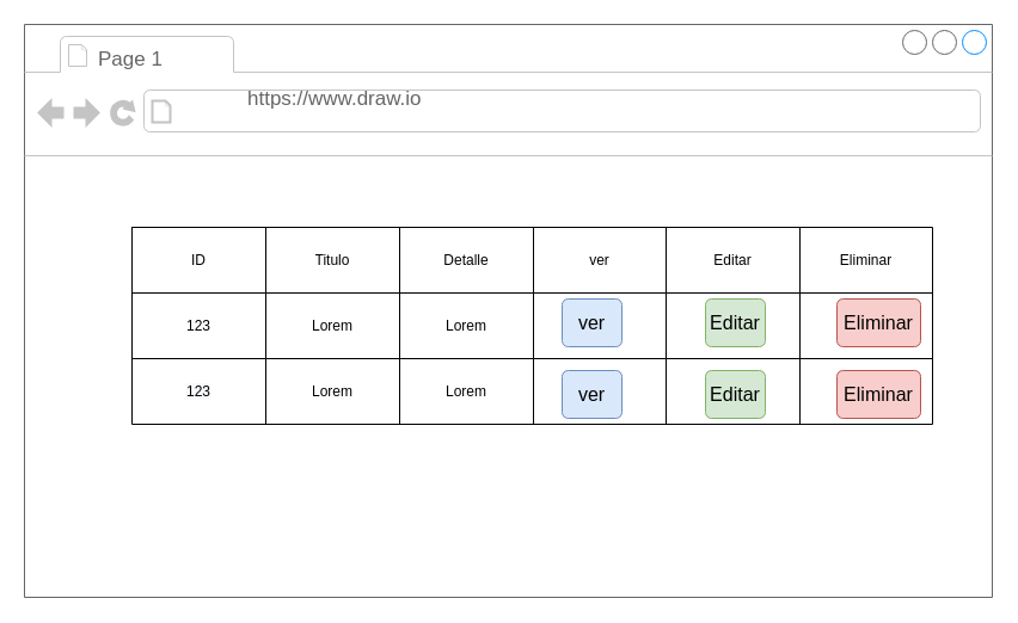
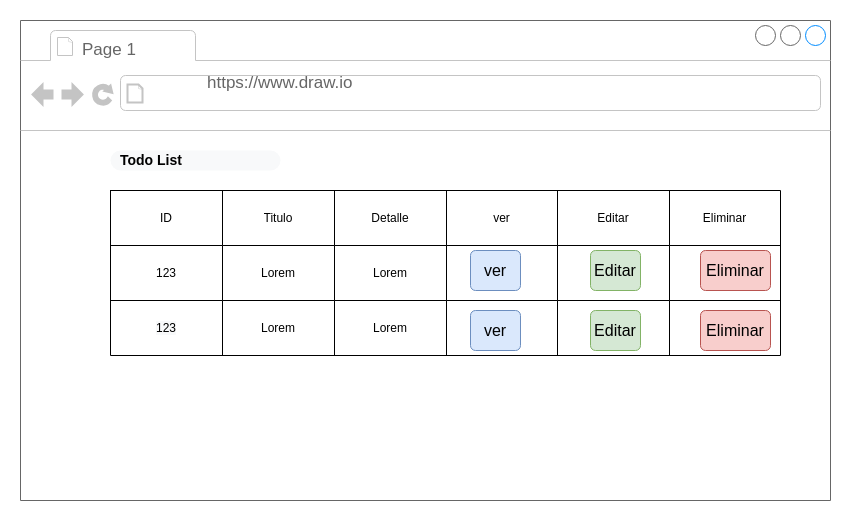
  <mxCell id="0" />
  <mxCell id="1" parent="0" />
  <mxCell id="2" value="" style="strokeWidth=1;shadow=0;dashed=0;align=center;html=1;shape=mxgraph.mockup.containers.browserWindow;rSize=0;strokeColor=#666666;strokeColor2=#008cff;strokeColor3=#c4c4c4;mainText=,;recursiveResize=0;" vertex="1" parent="1"><mxGeometry y="20" width="810" height="480" as="geometry" x="20" /></mxCell>
  <mxCell id="3" value="Page 1" style="strokeWidth=1;shadow=0;dashed=0;align=center;html=1;shape=mxgraph.mockup.containers.anchor;fontSize=17;fontColor=#666666;align=left;" vertex="1" parent="2"><mxGeometry x="60" y="12" width="85" height="35" as="geometry" /></mxCell>
  <mxCell id="4" value="https://www.draw.io" style="strokeWidth=1;shadow=0;dashed=0;align=center;html=1;shape=mxgraph.mockup.containers.anchor;rSize=0;fontSize=17;fontColor=#666666;align=left;" vertex="1" parent="2"><mxGeometry x="185" y="50" width="250" height="26" as="geometry" /></mxCell>
  <mxCell id="5" value="" style="shape=table;html=1;whiteSpace=wrap;startSize=0;container=1;collapsible=0;childLayout=tableLayout;" vertex="1" parent="2"><mxGeometry x="90" y="170" width="670" height="165" as="geometry" /></mxCell>
  <mxCell id="6" value="" style="shape=partialRectangle;html=1;whiteSpace=wrap;collapsible=0;dropTarget=0;pointerEvents=0;fillColor=none;top=0;left=0;bottom=0;right=0;points=[[0,0.5],[1,0.5]];portConstraint=eastwest;" vertex="1" parent="5"><mxGeometry width="670" height="55" as="geometry" /></mxCell>
  <mxCell id="7" value="ID" style="shape=partialRectangle;html=1;whiteSpace=wrap;connectable=0;overflow=hidden;fillColor=none;top=0;left=0;bottom=0;right=0;" vertex="1" parent="6"><mxGeometry width="112" height="55" as="geometry" /></mxCell>
  <mxCell id="8" value="Titulo" style="shape=partialRectangle;html=1;whiteSpace=wrap;connectable=0;overflow=hidden;fillColor=none;top=0;left=0;bottom=0;right=0;" vertex="1" parent="6"><mxGeometry x="112" width="112" height="55" as="geometry" /></mxCell>
  <mxCell id="9" value="Detalle" style="shape=partialRectangle;html=1;whiteSpace=wrap;connectable=0;overflow=hidden;fillColor=none;top=0;left=0;bottom=0;right=0;" vertex="1" parent="6"><mxGeometry x="224" width="112" height="55" as="geometry" /></mxCell>
  <mxCell id="10" value="ver" style="shape=partialRectangle;html=1;whiteSpace=wrap;connectable=0;overflow=hidden;fillColor=none;top=0;left=0;bottom=0;right=0;" vertex="1" parent="6"><mxGeometry x="336" width="111" height="55" as="geometry" /></mxCell>
  <mxCell id="11" value="Editar" style="shape=partialRectangle;html=1;whiteSpace=wrap;connectable=0;overflow=hidden;fillColor=none;top=0;left=0;bottom=0;right=0;" vertex="1" parent="6"><mxGeometry x="447" width="112" height="55" as="geometry" /></mxCell>
  <mxCell id="12" value="Eliminar" style="shape=partialRectangle;html=1;whiteSpace=wrap;connectable=0;overflow=hidden;fillColor=none;top=0;left=0;bottom=0;right=0;" vertex="1" parent="6"><mxGeometry x="559" width="111" height="55" as="geometry" /></mxCell>
  <mxCell id="13" value="" style="shape=partialRectangle;html=1;whiteSpace=wrap;collapsible=0;dropTarget=0;pointerEvents=0;fillColor=none;top=0;left=0;bottom=0;right=0;points=[[0,0.5],[1,0.5]];portConstraint=eastwest;" vertex="1" parent="5"><mxGeometry y="55" width="670" height="55" as="geometry" /></mxCell>
  <mxCell id="14" value="123" style="shape=partialRectangle;html=1;whiteSpace=wrap;connectable=0;overflow=hidden;fillColor=none;top=0;left=0;bottom=0;right=0;" vertex="1" parent="13"><mxGeometry width="112" height="55" as="geometry" /></mxCell>
  <mxCell id="15" value="Lorem" style="shape=partialRectangle;html=1;whiteSpace=wrap;connectable=0;overflow=hidden;fillColor=none;top=0;left=0;bottom=0;right=0;" vertex="1" parent="13"><mxGeometry x="112" width="112" height="55" as="geometry" /></mxCell>
  <mxCell id="16" value="Lorem" style="shape=partialRectangle;html=1;whiteSpace=wrap;connectable=0;overflow=hidden;fillColor=none;top=0;left=0;bottom=0;right=0;" vertex="1" parent="13"><mxGeometry x="224" width="112" height="55" as="geometry" /></mxCell>
  <mxCell id="17" style="shape=partialRectangle;html=1;whiteSpace=wrap;connectable=0;overflow=hidden;fillColor=none;top=0;left=0;bottom=0;right=0;" vertex="1" parent="13"><mxGeometry x="336" width="111" height="55" as="geometry" /></mxCell>
  <mxCell id="18" style="shape=partialRectangle;html=1;whiteSpace=wrap;connectable=0;overflow=hidden;fillColor=none;top=0;left=0;bottom=0;right=0;" vertex="1" parent="13"><mxGeometry x="447" width="112" height="55" as="geometry" /></mxCell>
  <mxCell id="19" value="" style="shape=partialRectangle;html=1;whiteSpace=wrap;connectable=0;overflow=hidden;fillColor=none;top=0;left=0;bottom=0;right=0;" vertex="1" parent="13"><mxGeometry x="559" width="111" height="55" as="geometry" /></mxCell>
  <mxCell id="20" style="shape=partialRectangle;html=1;whiteSpace=wrap;collapsible=0;dropTarget=0;pointerEvents=0;fillColor=none;top=0;left=0;bottom=0;right=0;points=[[0,0.5],[1,0.5]];portConstraint=eastwest;" vertex="1" parent="5"><mxGeometry y="110" width="670" height="55" as="geometry" /></mxCell>
  <mxCell id="21" value="&lt;meta charset=&quot;utf-8&quot;&gt;&lt;span style=&quot;color: rgb(0, 0, 0); font-family: helvetica; font-size: 12px; font-style: normal; font-weight: 400; letter-spacing: normal; text-align: center; text-indent: 0px; text-transform: none; word-spacing: 0px; background-color: rgb(248, 249, 250); display: inline; float: none;&quot;&gt;123&lt;/span&gt;" style="shape=partialRectangle;html=1;whiteSpace=wrap;connectable=0;overflow=hidden;fillColor=none;top=0;left=0;bottom=0;right=0;" vertex="1" parent="20"><mxGeometry width="112" height="55" as="geometry" /></mxCell>
  <mxCell id="22" value="&lt;span&gt;Lorem&lt;/span&gt;" style="shape=partialRectangle;html=1;whiteSpace=wrap;connectable=0;overflow=hidden;fillColor=none;top=0;left=0;bottom=0;right=0;" vertex="1" parent="20"><mxGeometry x="112" width="112" height="55" as="geometry" /></mxCell>
  <mxCell id="23" value="&lt;span&gt;Lorem&lt;/span&gt;" style="shape=partialRectangle;html=1;whiteSpace=wrap;connectable=0;overflow=hidden;fillColor=none;top=0;left=0;bottom=0;right=0;" vertex="1" parent="20"><mxGeometry x="224" width="112" height="55" as="geometry" /></mxCell>
  <mxCell id="24" style="shape=partialRectangle;html=1;whiteSpace=wrap;connectable=0;overflow=hidden;fillColor=none;top=0;left=0;bottom=0;right=0;" vertex="1" parent="20"><mxGeometry x="336" width="111" height="55" as="geometry" /></mxCell>
  <mxCell id="25" style="shape=partialRectangle;html=1;whiteSpace=wrap;connectable=0;overflow=hidden;fillColor=none;top=0;left=0;bottom=0;right=0;" vertex="1" parent="20"><mxGeometry x="447" width="112" height="55" as="geometry" /></mxCell>
  <mxCell id="26" style="shape=partialRectangle;html=1;whiteSpace=wrap;connectable=0;overflow=hidden;fillColor=none;top=0;left=0;bottom=0;right=0;" vertex="1" parent="20"><mxGeometry x="559" width="111" height="55" as="geometry" /></mxCell>
  <mxCell id="27" value="ver" style="html=1;shadow=0;dashed=0;shape=mxgraph.bootstrap.rrect;rSize=5;strokeColor=#6c8ebf;strokeWidth=1;fillColor=#dae8fc;whiteSpace=wrap;align=center;verticalAlign=middle;spacingLeft=0;fontStyle=0;fontSize=16;spacing=5;" vertex="1" parent="2"><mxGeometry x="450" y="230" width="50" height="40" as="geometry" /></mxCell>
  <mxCell id="28" value="Editar" style="html=1;shadow=0;dashed=0;shape=mxgraph.bootstrap.rrect;rSize=5;strokeColor=#82b366;strokeWidth=1;fillColor=#d5e8d4;whiteSpace=wrap;align=center;verticalAlign=middle;spacingLeft=0;fontStyle=0;fontSize=16;spacing=5;" vertex="1" parent="2"><mxGeometry x="570" y="230" width="50" height="40" as="geometry" /></mxCell>
  <mxCell id="29" value="Eliminar" style="html=1;shadow=0;dashed=0;shape=mxgraph.bootstrap.rrect;rSize=5;strokeColor=#b85450;strokeWidth=1;fillColor=#f8cecc;whiteSpace=wrap;align=center;verticalAlign=middle;spacingLeft=0;fontStyle=0;fontSize=16;spacing=5;" vertex="1" parent="2"><mxGeometry x="680" y="230" width="70" height="40" as="geometry" /></mxCell>
+ <mxCell id="30" value="Todo List" style="rounded=1;whiteSpace=wrap;html=1;arcSize=50;strokeColor=none;strokeWidth=1;fillColor=#F8F9FA;fontColor=#000000;whiteSpace=wrap;align=left;verticalAlign=middle;spacingLeft=0;fontStyle=1;fontSize=14;spacing=10;shadow=0;dashed=0;" vertex="1" parent="2"><mxGeometry x="90" y="130" width="170" height="20" as="geometry" /></mxCell>
  <mxCell id="31" value="ver" style="html=1;shadow=0;dashed=0;shape=mxgraph.bootstrap.rrect;rSize=5;strokeColor=#6c8ebf;strokeWidth=1;fillColor=#dae8fc;whiteSpace=wrap;align=center;verticalAlign=middle;spacingLeft=0;fontStyle=0;fontSize=16;spacing=5;" vertex="1" parent="2"><mxGeometry x="450" y="290" width="50" height="40" as="geometry" /></mxCell>
  <mxCell id="32" value="Editar" style="html=1;shadow=0;dashed=0;shape=mxgraph.bootstrap.rrect;rSize=5;strokeColor=#82b366;strokeWidth=1;fillColor=#d5e8d4;whiteSpace=wrap;align=center;verticalAlign=middle;spacingLeft=0;fontStyle=0;fontSize=16;spacing=5;" vertex="1" parent="2"><mxGeometry x="570" y="290" width="50" height="40" as="geometry" /></mxCell>
  <mxCell id="33" value="Eliminar" style="html=1;shadow=0;dashed=0;shape=mxgraph.bootstrap.rrect;rSize=5;strokeColor=#b85450;strokeWidth=1;fillColor=#f8cecc;whiteSpace=wrap;align=center;verticalAlign=middle;spacingLeft=0;fontStyle=0;fontSize=16;spacing=5;" vertex="1" parent="2"><mxGeometry x="680" y="290" width="70" height="40" as="geometry" /></mxCell>
